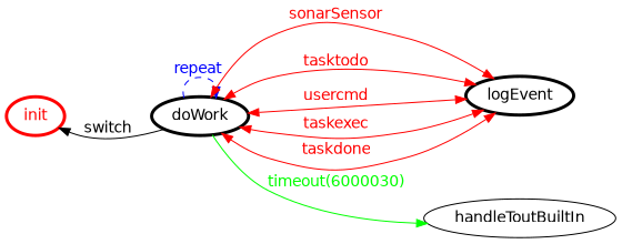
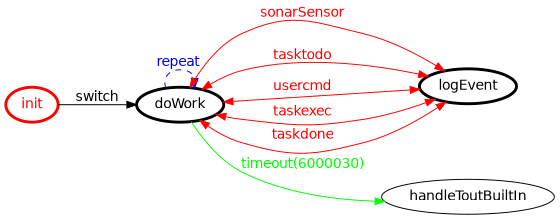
  digraph {
    fontname="DejaVu Sans"
    rankdir=LR
    node [color=black fontcolor=black fontname="DejaVu Sans" penwidth=3]
    edge [color=red fontcolor=red fontname="DejaVu Sans" dir=both]
    init [color=red fontcolor=red]
    doWork
    logEvent
    handleToutBuiltIn [color="" fontcolor="" penwidth=""]
-   doWork -> init [color=black fontcolor=black label=switch dir=""]
+   init -> doWork [color=black fontcolor=black label=switch dir=""]
    doWork -> doWork [color=blue fontcolor=blue label="repeat " style=dashed dir=""]
    doWork -> logEvent [label=sonarSensor]
    doWork -> logEvent [label=tasktodo]
    doWork -> logEvent [label=usercmd]
    doWork -> logEvent [label=taskexec]
    doWork -> logEvent [label=taskdone]
    doWork -> handleToutBuiltIn [color=green fontcolor=green label="timeout(6000030)" dir=""]
  }
